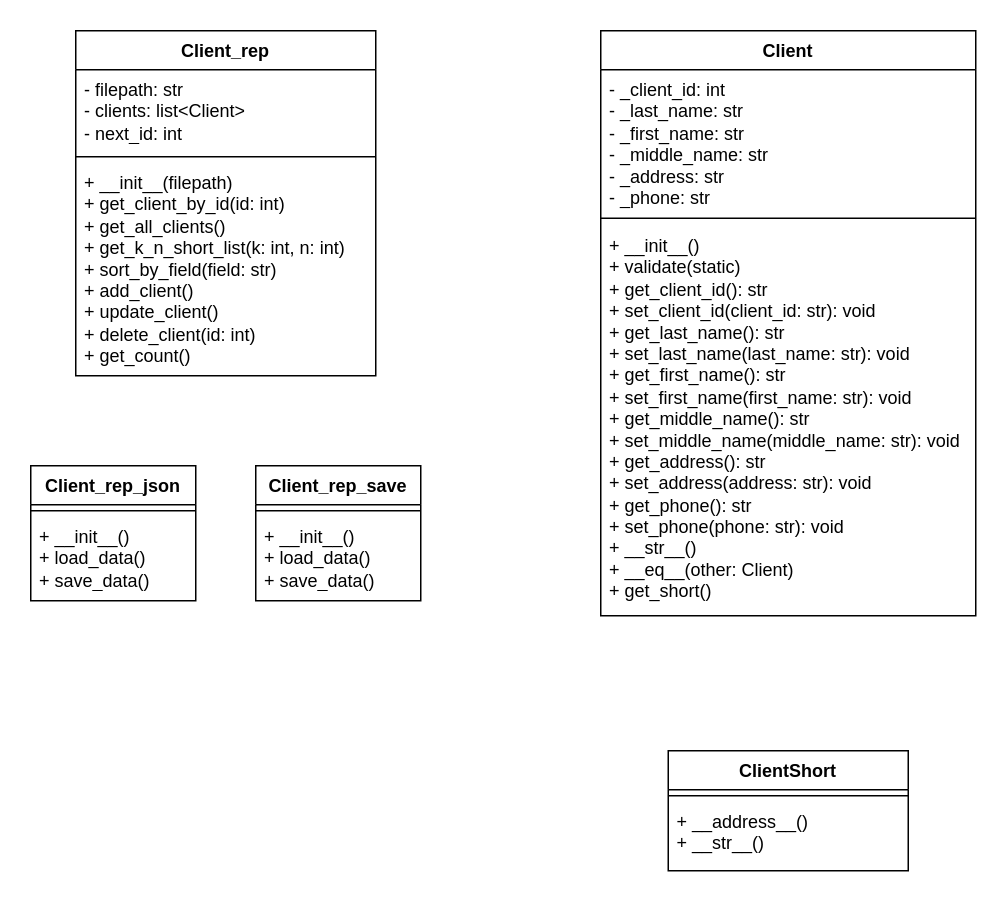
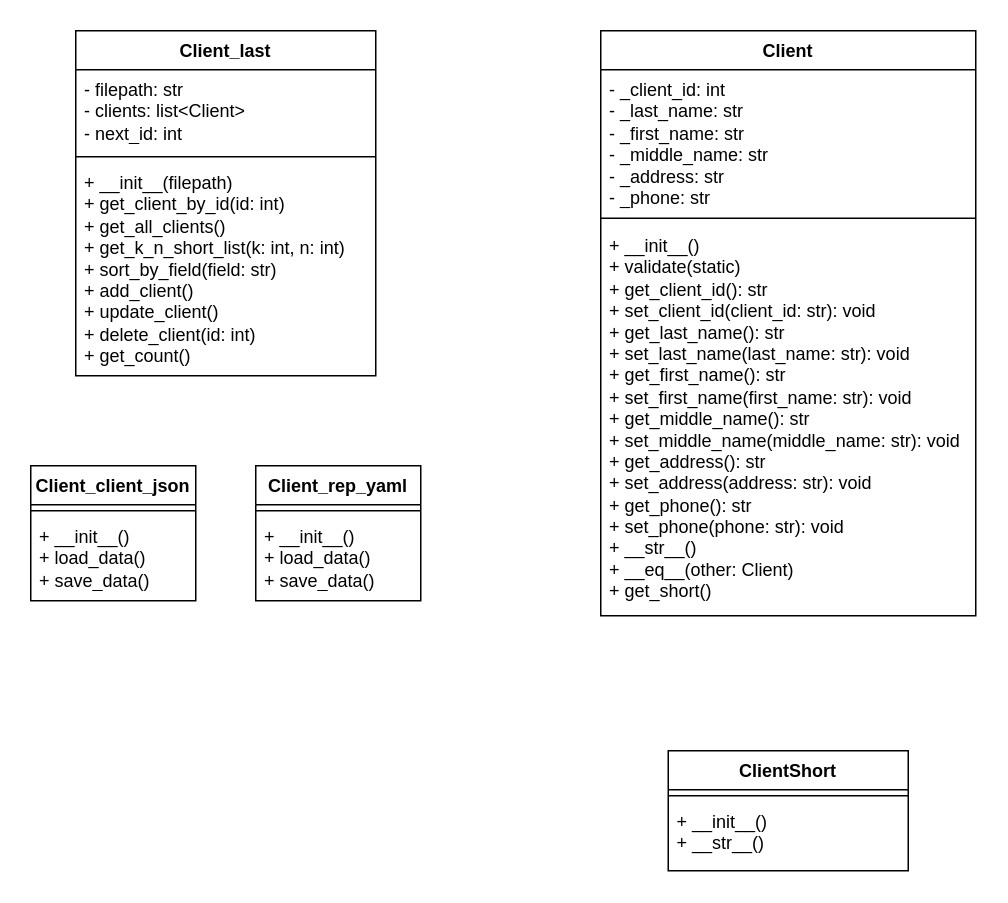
  <mxCell id="0" />
  <mxCell id="1" parent="0" />
  <mxCell id="2" value="Client" style="swimlane;fontStyle=1;align=center;verticalAlign=top;childLayout=stackLayout;horizontal=1;startSize=26;horizontalStack=0;resizeParent=1;resizeParentMax=0;resizeLast=0;collapsible=1;marginBottom=0;whiteSpace=wrap;html=1;" parent="1" vertex="1"><mxGeometry x="400" y="20" width="250" height="390" as="geometry" /></mxCell>
  <mxCell id="3" value="&lt;div&gt;- _client_id: int&lt;/div&gt;&lt;div&gt;- _last_name: str&lt;/div&gt;&lt;div&gt;- _first_name: str&lt;/div&gt;&lt;div&gt;- _middle_name: str&lt;/div&gt;&lt;div&gt;&lt;span style=&quot;background-color: initial;&quot;&gt;- _address: str&lt;/span&gt;&lt;/div&gt;&lt;div&gt;- _phone: str&lt;/div&gt;" style="text;strokeColor=none;fillColor=none;align=left;verticalAlign=top;spacingLeft=4;spacingRight=4;overflow=hidden;rotatable=0;points=[[0,0.5],[1,0.5]];portConstraint=eastwest;whiteSpace=wrap;html=1;" parent="2" vertex="1"><mxGeometry y="26" width="250" height="94" as="geometry" /></mxCell>
  <mxCell id="4" value="" style="line;strokeWidth=1;fillColor=none;align=left;verticalAlign=middle;spacingTop=-1;spacingLeft=3;spacingRight=3;rotatable=0;labelPosition=right;points=[];portConstraint=eastwest;strokeColor=inherit;" parent="2" vertex="1"><mxGeometry y="120" width="250" height="10" as="geometry" /></mxCell>
  <mxCell id="5" value="&lt;div&gt;+ __init__()&lt;div&gt;+ validate(static)&lt;/div&gt;&lt;/div&gt;&lt;div&gt;+ get_client_id(): str&lt;/div&gt;&lt;div&gt;+ set_client_id(client_id: str): void&lt;/div&gt;&lt;div&gt;&lt;div&gt;+ get_last_name(): str&lt;/div&gt;&lt;div&gt;+ set_last_name(last_name: str): void&lt;/div&gt;&lt;/div&gt;&lt;div&gt;&lt;div&gt;+ get_first_name(): str&lt;/div&gt;&lt;div&gt;+ set_first_name(first_name: str): void&lt;/div&gt;&lt;/div&gt;&lt;div&gt;&lt;div&gt;+ get_middle_name(): str&lt;/div&gt;&lt;div&gt;+ set_middle_name(middle_name: str): void&lt;/div&gt;&lt;/div&gt;&lt;div&gt;&lt;div&gt;+ get_address(): str&lt;/div&gt;&lt;div&gt;+ set_address(address: str): void&lt;/div&gt;&lt;/div&gt;&lt;div&gt;&lt;div&gt;+ get_phone(): str&lt;/div&gt;&lt;div&gt;+ set_phone(phone: str): void&lt;/div&gt;&lt;/div&gt;&lt;div&gt;+ __str__()&lt;/div&gt;&lt;div&gt;+ __eq__(other: Client)&lt;/div&gt;&lt;div&gt;+ get_short()&lt;/div&gt;" style="text;strokeColor=none;fillColor=none;align=left;verticalAlign=top;spacingLeft=4;spacingRight=4;overflow=hidden;rotatable=0;points=[[0,0.5],[1,0.5]];portConstraint=eastwest;whiteSpace=wrap;html=1;" parent="2" vertex="1"><mxGeometry y="130" width="250" height="260" as="geometry" /></mxCell>
- <mxCell id="6" value="Client_rep" style="swimlane;fontStyle=1;align=center;verticalAlign=top;childLayout=stackLayout;horizontal=1;startSize=26;horizontalStack=0;resizeParent=1;resizeParentMax=0;resizeLast=0;collapsible=1;marginBottom=0;whiteSpace=wrap;html=1;" parent="1" vertex="1"><mxGeometry x="50" y="20" width="200" height="230" as="geometry" /></mxCell>
+ <mxCell id="6" value="Client_last" style="swimlane;fontStyle=1;align=center;verticalAlign=top;childLayout=stackLayout;horizontal=1;startSize=26;horizontalStack=0;resizeParent=1;resizeParentMax=0;resizeLast=0;collapsible=1;marginBottom=0;whiteSpace=wrap;html=1;" parent="1" vertex="1"><mxGeometry x="50" y="20" width="200" height="230" as="geometry" /></mxCell>
  <mxCell id="7" value="&lt;div&gt;- filepath: str&lt;/div&gt;&lt;div&gt;- clients: list&amp;lt;Client&amp;gt;&lt;/div&gt;&lt;div&gt;- next_id: int&lt;/div&gt;" style="text;strokeColor=none;fillColor=none;align=left;verticalAlign=top;spacingLeft=4;spacingRight=4;overflow=hidden;rotatable=0;points=[[0,0.5],[1,0.5]];portConstraint=eastwest;whiteSpace=wrap;html=1;" parent="6" vertex="1"><mxGeometry y="26" width="200" height="54" as="geometry" /></mxCell>
  <mxCell id="8" value="" style="line;strokeWidth=1;fillColor=none;align=left;verticalAlign=middle;spacingTop=-1;spacingLeft=3;spacingRight=3;rotatable=0;labelPosition=right;points=[];portConstraint=eastwest;strokeColor=inherit;" parent="6" vertex="1"><mxGeometry y="80" width="200" height="8" as="geometry" /></mxCell>
  <mxCell id="9" value="&lt;div&gt;+ __init__(filepath)&lt;/div&gt;&lt;div&gt;+ get_client_by_id(id: int)&lt;/div&gt;&lt;div&gt;+ get_all_clients()&lt;/div&gt;&lt;div&gt;+ get_k_n_short_list(k: int, n: int)&lt;/div&gt;&lt;div&gt;+ sort_by_field(field: str)&lt;/div&gt;&lt;div&gt;+ add_client()&lt;/div&gt;&lt;div&gt;+ update_client()&lt;/div&gt;&lt;div&gt;+ delete_client(id: int)&lt;/div&gt;&lt;div&gt;+ get_count()&lt;/div&gt;" style="text;strokeColor=none;fillColor=none;align=left;verticalAlign=top;spacingLeft=4;spacingRight=4;overflow=hidden;rotatable=0;points=[[0,0.5],[1,0.5]];portConstraint=eastwest;whiteSpace=wrap;html=1;" parent="6" vertex="1"><mxGeometry y="88" width="200" height="142" as="geometry" /></mxCell>
- <mxCell id="10" value="Client_rep_json" style="swimlane;fontStyle=1;align=center;verticalAlign=top;childLayout=stackLayout;horizontal=1;startSize=26;horizontalStack=0;resizeParent=1;resizeParentMax=0;resizeLast=0;collapsible=1;marginBottom=0;whiteSpace=wrap;html=1;" parent="1" vertex="1"><mxGeometry x="20" y="310" width="110" height="90" as="geometry" /></mxCell>
+ <mxCell id="10" value="Client_client_json" style="swimlane;fontStyle=1;align=center;verticalAlign=top;childLayout=stackLayout;horizontal=1;startSize=26;horizontalStack=0;resizeParent=1;resizeParentMax=0;resizeLast=0;collapsible=1;marginBottom=0;whiteSpace=wrap;html=1;" parent="1" vertex="1"><mxGeometry x="20" y="310" width="110" height="90" as="geometry" /></mxCell>
  <mxCell id="11" value="" style="line;strokeWidth=1;fillColor=none;align=left;verticalAlign=middle;spacingTop=-1;spacingLeft=3;spacingRight=3;rotatable=0;labelPosition=right;points=[];portConstraint=eastwest;strokeColor=inherit;" parent="10" vertex="1"><mxGeometry y="26" width="110" height="8" as="geometry" /></mxCell>
  <mxCell id="12" value="+ __init__()&lt;div&gt;+ load_data()&lt;/div&gt;&lt;div&gt;+ save_data()&lt;/div&gt;" style="text;strokeColor=none;fillColor=none;align=left;verticalAlign=top;spacingLeft=4;spacingRight=4;overflow=hidden;rotatable=0;points=[[0,0.5],[1,0.5]];portConstraint=eastwest;whiteSpace=wrap;html=1;" parent="10" vertex="1"><mxGeometry y="34" width="110" height="56" as="geometry" /></mxCell>
- <mxCell id="13" value="Client_rep_save" style="swimlane;fontStyle=1;align=center;verticalAlign=top;childLayout=stackLayout;horizontal=1;startSize=26;horizontalStack=0;resizeParent=1;resizeParentMax=0;resizeLast=0;collapsible=1;marginBottom=0;whiteSpace=wrap;html=1;" parent="1" vertex="1"><mxGeometry x="170" y="310" width="110" height="90" as="geometry" /></mxCell>
+ <mxCell id="13" value="Client_rep_yaml" style="swimlane;fontStyle=1;align=center;verticalAlign=top;childLayout=stackLayout;horizontal=1;startSize=26;horizontalStack=0;resizeParent=1;resizeParentMax=0;resizeLast=0;collapsible=1;marginBottom=0;whiteSpace=wrap;html=1;" parent="1" vertex="1"><mxGeometry x="170" y="310" width="110" height="90" as="geometry" /></mxCell>
  <mxCell id="14" value="" style="line;strokeWidth=1;fillColor=none;align=left;verticalAlign=middle;spacingTop=-1;spacingLeft=3;spacingRight=3;rotatable=0;labelPosition=right;points=[];portConstraint=eastwest;strokeColor=inherit;" parent="13" vertex="1"><mxGeometry y="26" width="110" height="8" as="geometry" /></mxCell>
  <mxCell id="15" value="+ __init__()&lt;div&gt;+ load_data()&lt;/div&gt;&lt;div&gt;+ save_data()&lt;/div&gt;" style="text;strokeColor=none;fillColor=none;align=left;verticalAlign=top;spacingLeft=4;spacingRight=4;overflow=hidden;rotatable=0;points=[[0,0.5],[1,0.5]];portConstraint=eastwest;whiteSpace=wrap;html=1;" parent="13" vertex="1"><mxGeometry y="34" width="110" height="56" as="geometry" /></mxCell>
  <mxCell id="16" value="ClientShort" style="swimlane;fontStyle=1;align=center;verticalAlign=top;childLayout=stackLayout;horizontal=1;startSize=26;horizontalStack=0;resizeParent=1;resizeParentMax=0;resizeLast=0;collapsible=1;marginBottom=0;whiteSpace=wrap;html=1;" parent="1" vertex="1"><mxGeometry x="445" y="500" width="160" height="80" as="geometry" /></mxCell>
  <mxCell id="17" value="" style="line;strokeWidth=1;fillColor=none;align=left;verticalAlign=middle;spacingTop=-1;spacingLeft=3;spacingRight=3;rotatable=0;labelPosition=right;points=[];portConstraint=eastwest;strokeColor=inherit;" parent="16" vertex="1"><mxGeometry y="26" width="160" height="8" as="geometry" /></mxCell>
- <mxCell id="18" value="&lt;div&gt;+&amp;nbsp;&lt;span style=&quot;background-color: initial;&quot;&gt;__address__()&lt;/span&gt;&lt;/div&gt;+ __str__()" style="text;strokeColor=none;fillColor=none;align=left;verticalAlign=top;spacingLeft=4;spacingRight=4;overflow=hidden;rotatable=0;points=[[0,0.5],[1,0.5]];portConstraint=eastwest;whiteSpace=wrap;html=1;" parent="16" vertex="1"><mxGeometry y="34" width="160" height="46" as="geometry" /></mxCell>
+ <mxCell id="18" value="&lt;div&gt;+&amp;nbsp;&lt;span style=&quot;background-color: initial;&quot;&gt;__init__()&lt;/span&gt;&lt;/div&gt;+ __str__()" style="text;strokeColor=none;fillColor=none;align=left;verticalAlign=top;spacingLeft=4;spacingRight=4;overflow=hidden;rotatable=0;points=[[0,0.5],[1,0.5]];portConstraint=eastwest;whiteSpace=wrap;html=1;" parent="16" vertex="1"><mxGeometry y="34" width="160" height="46" as="geometry" /></mxCell>
